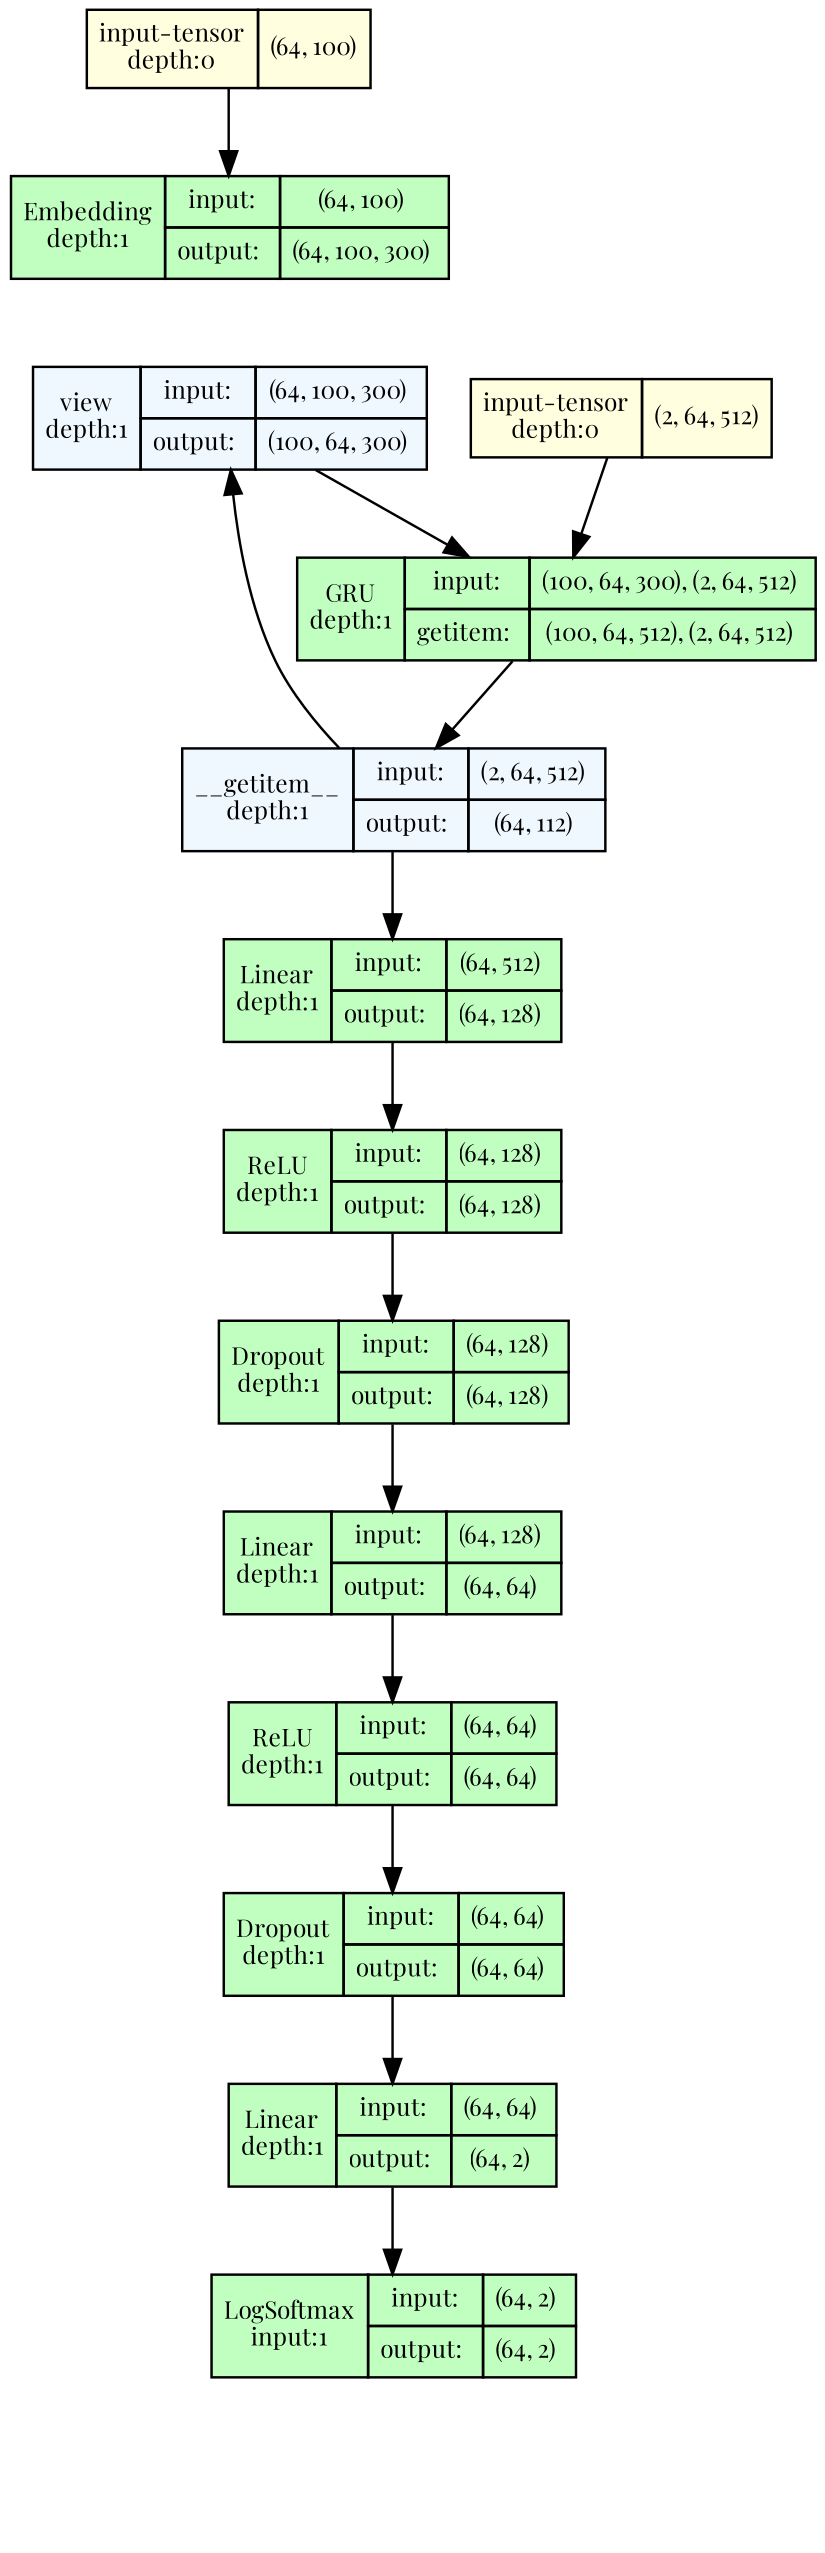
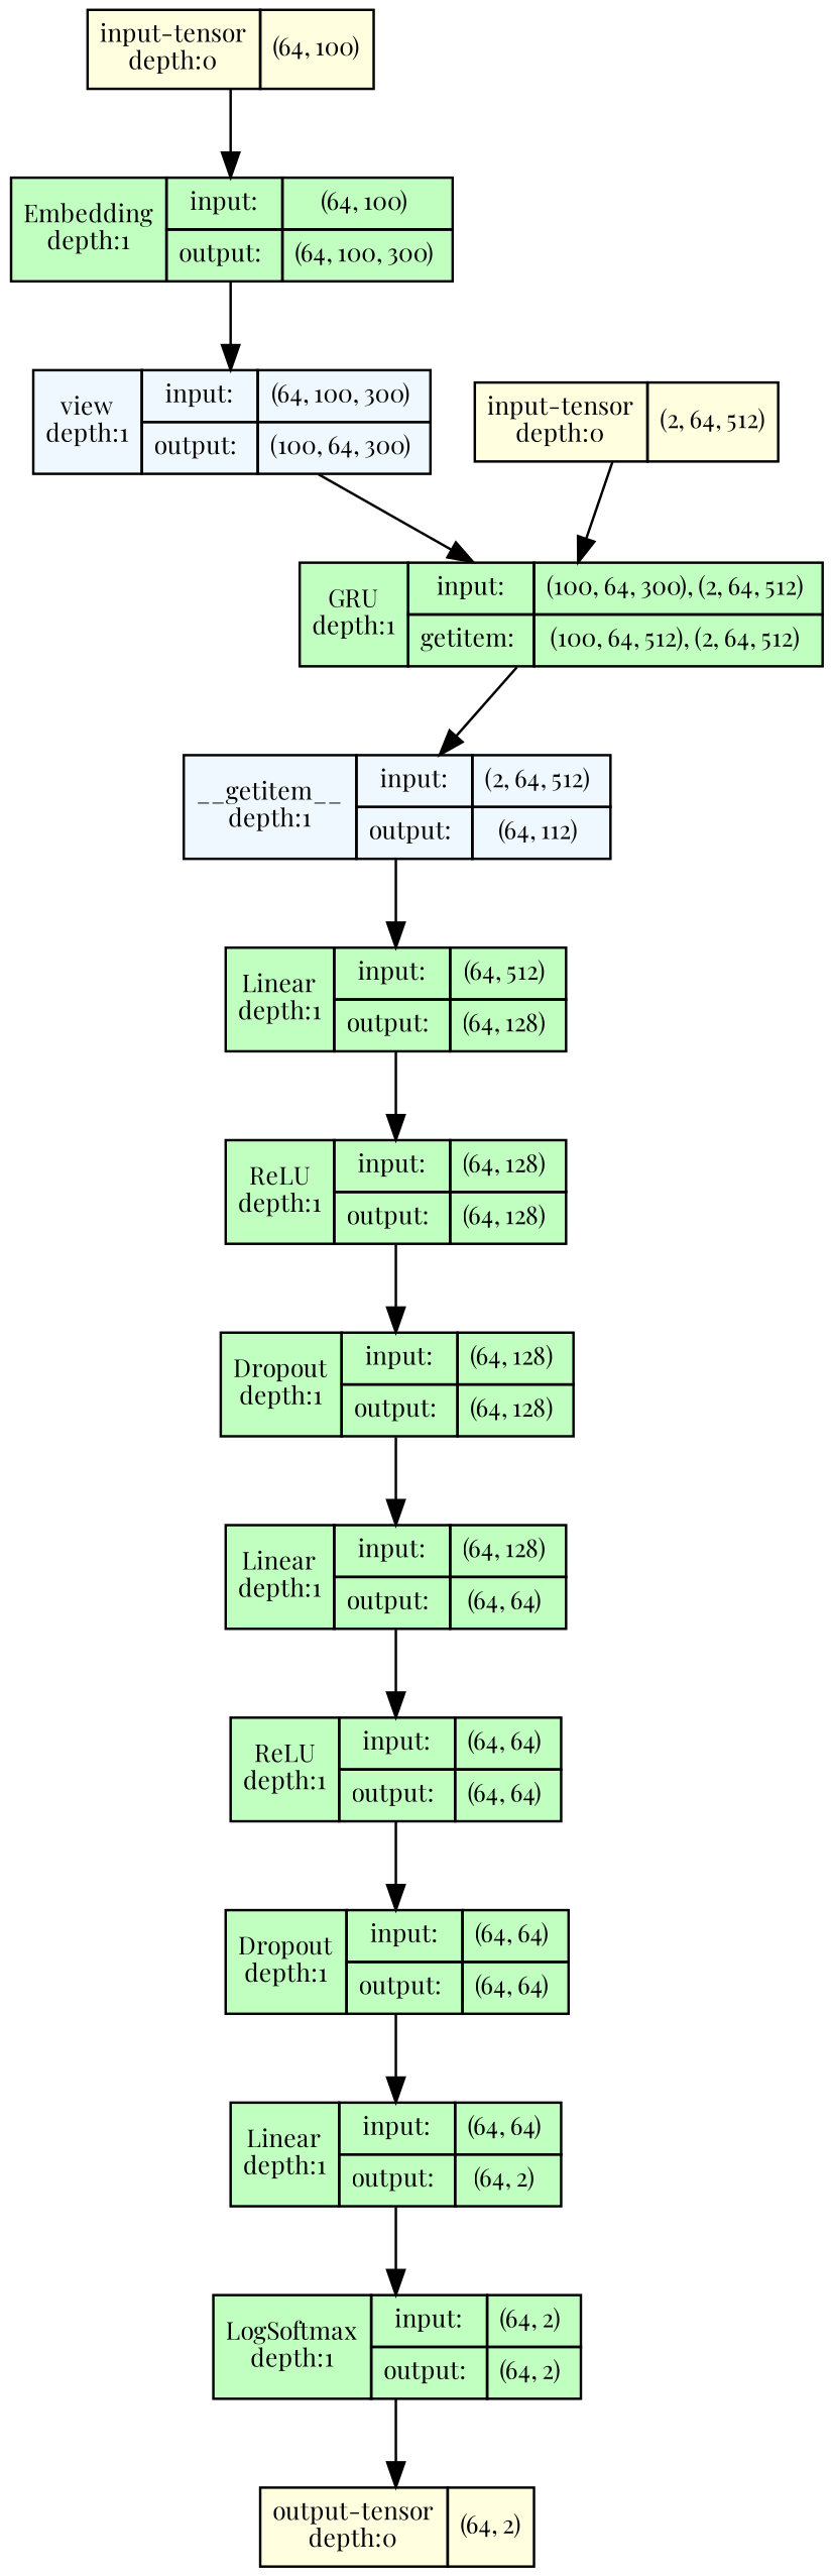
  strict digraph {
    fontname="Playfair Display"
    ordering=in
    rankdir=TB
    node [align=left fillcolor=darkseagreen1 fontname="Playfair Display" fontsize=10 margin=0 ranksep=0.1 shape=plaintext style=filled]
    edge [fontname="Playfair Display" fontsize=10]
    n1 [fillcolor=lightyellow height=0.2 label=<                     <TABLE BORDER="0" CELLBORDER="1"                     CELLSPACING="0" CELLPADDING="4">                         <TR><TD>input-tensor<BR/>depth:0</TD><TD>(64, 100)</TD></TR>                     </TABLE>>]
    n2 [height=0.2 label=<                     <TABLE BORDER="0" CELLBORDER="1"                     CELLSPACING="0" CELLPADDING="4">                     <TR>                         <TD ROWSPAN="2">Embedding<BR/>depth:1</TD>                         <TD COLSPAN="2">input:</TD>                         <TD COLSPAN="2">(64, 100) </TD>                     </TR>                     <TR>                         <TD COLSPAN="2">output: </TD>                         <TD COLSPAN="2">(64, 100, 300) </TD>                     </TR>                     </TABLE>>]
    n3 [fillcolor=aliceblue height=0.2 label=<                     <TABLE BORDER="0" CELLBORDER="1"                     CELLSPACING="0" CELLPADDING="4">                     <TR>                         <TD ROWSPAN="2">view<BR/>depth:1</TD>                         <TD COLSPAN="2">input:</TD>                         <TD COLSPAN="2">(64, 100, 300) </TD>                     </TR>                     <TR>                         <TD COLSPAN="2">output: </TD>                         <TD COLSPAN="2">(100, 64, 300) </TD>                     </TR>                     </TABLE>>]
    n4 [fillcolor=lightyellow height=0.2 label=<                     <TABLE BORDER="0" CELLBORDER="1"                     CELLSPACING="0" CELLPADDING="4">                         <TR><TD>input-tensor<BR/>depth:0</TD><TD>(2, 64, 512)</TD></TR>                     </TABLE>>]
    n5 [height=0.2 label=<                     <TABLE BORDER="0" CELLBORDER="1"                     CELLSPACING="0" CELLPADDING="4">                     <TR>                         <TD ROWSPAN="2">GRU<BR/>depth:1</TD>                         <TD COLSPAN="2">input:</TD>                         <TD COLSPAN="2">(100, 64, 300), (2, 64, 512) </TD>                     </TR>                     <TR>                         <TD COLSPAN="2">getitem: </TD>                         <TD COLSPAN="2">(100, 64, 512), (2, 64, 512) </TD>                     </TR>                     </TABLE>>]
    n6 [fillcolor=aliceblue height=0.2 label=<                     <TABLE BORDER="0" CELLBORDER="1"                     CELLSPACING="0" CELLPADDING="4">                     <TR>                         <TD ROWSPAN="2">__getitem__<BR/>depth:1</TD>                         <TD COLSPAN="2">input:</TD>                         <TD COLSPAN="2">(2, 64, 512) </TD>                     </TR>                     <TR>                         <TD COLSPAN="2">output: </TD>                         <TD COLSPAN="2">(64, 112) </TD>                     </TR>                     </TABLE>>]
    n7 [height=0.2 label=<                     <TABLE BORDER="0" CELLBORDER="1"                     CELLSPACING="0" CELLPADDING="4">                     <TR>                         <TD ROWSPAN="2">Linear<BR/>depth:1</TD>                         <TD COLSPAN="2">input:</TD>                         <TD COLSPAN="2">(64, 512) </TD>                     </TR>                     <TR>                         <TD COLSPAN="2">output: </TD>                         <TD COLSPAN="2">(64, 128) </TD>                     </TR>                     </TABLE>>]
    n8 [height=0.2 label=<                     <TABLE BORDER="0" CELLBORDER="1"                     CELLSPACING="0" CELLPADDING="4">                     <TR>                         <TD ROWSPAN="2">ReLU<BR/>depth:1</TD>                         <TD COLSPAN="2">input:</TD>                         <TD COLSPAN="2">(64, 128) </TD>                     </TR>                     <TR>                         <TD COLSPAN="2">output: </TD>                         <TD COLSPAN="2">(64, 128) </TD>                     </TR>                     </TABLE>>]
    n9 [height=0.2 label=<                     <TABLE BORDER="0" CELLBORDER="1"                     CELLSPACING="0" CELLPADDING="4">                     <TR>                         <TD ROWSPAN="2">Dropout<BR/>depth:1</TD>                         <TD COLSPAN="2">input:</TD>                         <TD COLSPAN="2">(64, 128) </TD>                     </TR>                     <TR>                         <TD COLSPAN="2">output: </TD>                         <TD COLSPAN="2">(64, 128) </TD>                     </TR>                     </TABLE>>]
    n10 [height=0.2 label=<                     <TABLE BORDER="0" CELLBORDER="1"                     CELLSPACING="0" CELLPADDING="4">                     <TR>                         <TD ROWSPAN="2">Linear<BR/>depth:1</TD>                         <TD COLSPAN="2">input:</TD>                         <TD COLSPAN="2">(64, 128) </TD>                     </TR>                     <TR>                         <TD COLSPAN="2">output: </TD>                         <TD COLSPAN="2">(64, 64) </TD>                     </TR>                     </TABLE>>]
    n11 [height=0.2 label=<                     <TABLE BORDER="0" CELLBORDER="1"                     CELLSPACING="0" CELLPADDING="4">                     <TR>                         <TD ROWSPAN="2">ReLU<BR/>depth:1</TD>                         <TD COLSPAN="2">input:</TD>                         <TD COLSPAN="2">(64, 64) </TD>                     </TR>                     <TR>                         <TD COLSPAN="2">output: </TD>                         <TD COLSPAN="2">(64, 64) </TD>                     </TR>                     </TABLE>>]
    n12 [height=0.2 label=<                     <TABLE BORDER="0" CELLBORDER="1"                     CELLSPACING="0" CELLPADDING="4">                     <TR>                         <TD ROWSPAN="2">Dropout<BR/>depth:1</TD>                         <TD COLSPAN="2">input:</TD>                         <TD COLSPAN="2">(64, 64) </TD>                     </TR>                     <TR>                         <TD COLSPAN="2">output: </TD>                         <TD COLSPAN="2">(64, 64) </TD>                     </TR>                     </TABLE>>]
    n13 [height=0.2 label=<                     <TABLE BORDER="0" CELLBORDER="1"                     CELLSPACING="0" CELLPADDING="4">                     <TR>                         <TD ROWSPAN="2">Linear<BR/>depth:1</TD>                         <TD COLSPAN="2">input:</TD>                         <TD COLSPAN="2">(64, 64) </TD>                     </TR>                     <TR>                         <TD COLSPAN="2">output: </TD>                         <TD COLSPAN="2">(64, 2) </TD>                     </TR>                     </TABLE>>]
-   n14 [height=0.2 label=<                     <TABLE BORDER="0" CELLBORDER="1"                     CELLSPACING="0" CELLPADDING="4">                     <TR>                         <TD ROWSPAN="2">LogSoftmax<BR/>input:1</TD>                         <TD COLSPAN="2">input:</TD>                         <TD COLSPAN="2">(64, 2) </TD>                     </TR>                     <TR>                         <TD COLSPAN="2">output: </TD>                         <TD COLSPAN="2">(64, 2) </TD>                     </TR>                     </TABLE>>]
+   n14 [height=0.2 label=<                     <TABLE BORDER="0" CELLBORDER="1"                     CELLSPACING="0" CELLPADDING="4">                     <TR>                         <TD ROWSPAN="2">LogSoftmax<BR/>depth:1</TD>                         <TD COLSPAN="2">input:</TD>                         <TD COLSPAN="2">(64, 2) </TD>                     </TR>                     <TR>                         <TD COLSPAN="2">output: </TD>                         <TD COLSPAN="2">(64, 2) </TD>                     </TR>                     </TABLE>>]
+   n15 [fillcolor=lightyellow height=0.2 label=<                     <TABLE BORDER="0" CELLBORDER="1"                     CELLSPACING="0" CELLPADDING="4">                         <TR><TD>output-tensor<BR/>depth:0</TD><TD>(64, 2)</TD></TR>                     </TABLE>>]
    n1 -> n2
-   n6 -> n3
+   n2 -> n3
    n3 -> n5
    n4 -> n5
    n5 -> n6
    n6 -> n7
    n7 -> n8
    n8 -> n9
    n9 -> n10
    n10 -> n11
    n11 -> n12
    n12 -> n13
    n13 -> n14
+   n14 -> n15
  }
